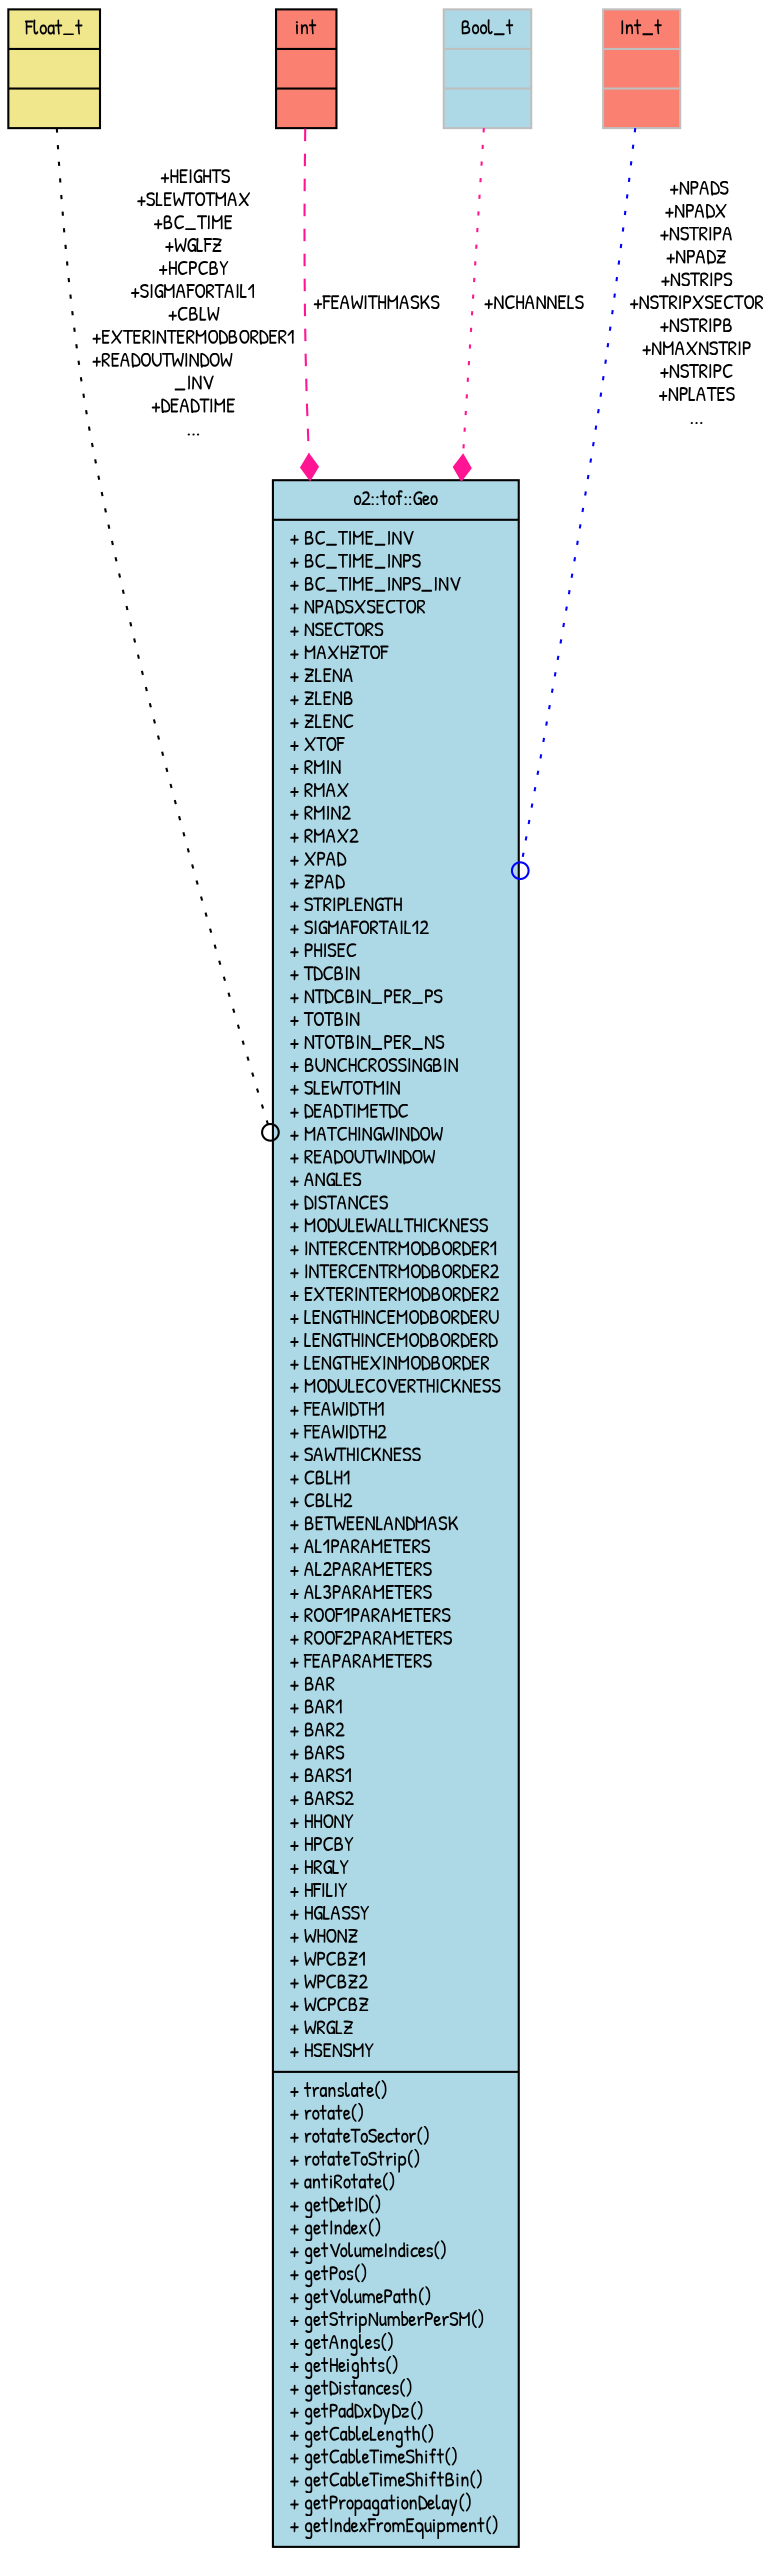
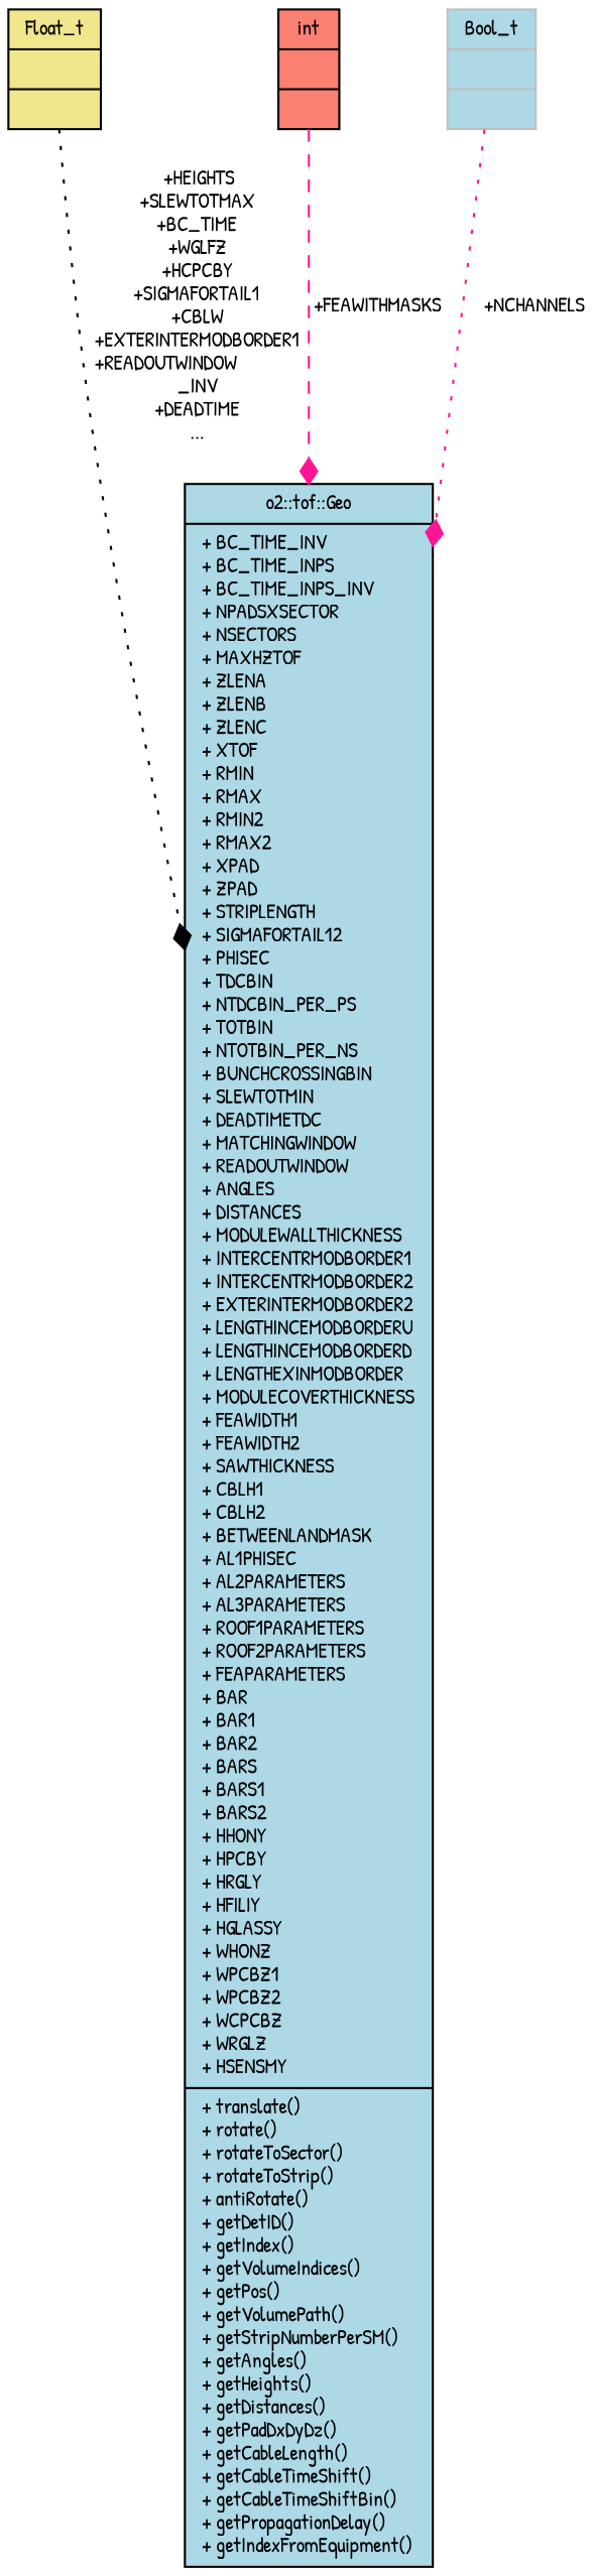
  digraph {
    fontname="Patrick Hand"
    node [color=black fillcolor=lightblue fontname="Patrick Hand" fontsize=10 shape=record style=filled]
    edge [arrowhead=odot color=deeppink fontname="Patrick Hand" fontsize=10 labelfontname=Helvetica labelfontsize=10 style=dotted]
-   n1 [fontcolor=black height=0.2 label="{o2::tof::Geo\n|+ BC_TIME_INV\l+ BC_TIME_INPS\l+ BC_TIME_INPS_INV\l+ NPADSXSECTOR\l+ NSECTORS\l+ MAXHZTOF\l+ ZLENA\l+ ZLENB\l+ ZLENC\l+ XTOF\l+ RMIN\l+ RMAX\l+ RMIN2\l+ RMAX2\l+ XPAD\l+ ZPAD\l+ STRIPLENGTH\l+ SIGMAFORTAIL12\l+ PHISEC\l+ TDCBIN\l+ NTDCBIN_PER_PS\l+ TOTBIN\l+ NTOTBIN_PER_NS\l+ BUNCHCROSSINGBIN\l+ SLEWTOTMIN\l+ DEADTIMETDC\l+ MATCHINGWINDOW\l+ READOUTWINDOW\l+ ANGLES\l+ DISTANCES\l+ MODULEWALLTHICKNESS\l+ INTERCENTRMODBORDER1\l+ INTERCENTRMODBORDER2\l+ EXTERINTERMODBORDER2\l+ LENGTHINCEMODBORDERU\l+ LENGTHINCEMODBORDERD\l+ LENGTHEXINMODBORDER\l+ MODULECOVERTHICKNESS\l+ FEAWIDTH1\l+ FEAWIDTH2\l+ SAWTHICKNESS\l+ CBLH1\l+ CBLH2\l+ BETWEENLANDMASK\l+ AL1PARAMETERS\l+ AL2PARAMETERS\l+ AL3PARAMETERS\l+ ROOF1PARAMETERS\l+ ROOF2PARAMETERS\l+ FEAPARAMETERS\l+ BAR\l+ BAR1\l+ BAR2\l+ BARS\l+ BARS1\l+ BARS2\l+ HHONY\l+ HPCBY\l+ HRGLY\l+ HFILIY\l+ HGLASSY\l+ WHONZ\l+ WPCBZ1\l+ WPCBZ2\l+ WCPCBZ\l+ WRGLZ\l+ HSENSMY\l|+ translate()\l+ rotate()\l+ rotateToSector()\l+ rotateToStrip()\l+ antiRotate()\l+ getDetID()\l+ getIndex()\l+ getVolumeIndices()\l+ getPos()\l+ getVolumePath()\l+ getStripNumberPerSM()\l+ getAngles()\l+ getHeights()\l+ getDistances()\l+ getPadDxDyDz()\l+ getCableLength()\l+ getCableTimeShift()\l+ getCableTimeShiftBin()\l+ getPropagationDelay()\l+ getIndexFromEquipment()\l}" width=0.4]
+   n1 [fontcolor=black height=0.2 label="{o2::tof::Geo\n|+ BC_TIME_INV\l+ BC_TIME_INPS\l+ BC_TIME_INPS_INV\l+ NPADSXSECTOR\l+ NSECTORS\l+ MAXHZTOF\l+ ZLENA\l+ ZLENB\l+ ZLENC\l+ XTOF\l+ RMIN\l+ RMAX\l+ RMIN2\l+ RMAX2\l+ XPAD\l+ ZPAD\l+ STRIPLENGTH\l+ SIGMAFORTAIL12\l+ PHISEC\l+ TDCBIN\l+ NTDCBIN_PER_PS\l+ TOTBIN\l+ NTOTBIN_PER_NS\l+ BUNCHCROSSINGBIN\l+ SLEWTOTMIN\l+ DEADTIMETDC\l+ MATCHINGWINDOW\l+ READOUTWINDOW\l+ ANGLES\l+ DISTANCES\l+ MODULEWALLTHICKNESS\l+ INTERCENTRMODBORDER1\l+ INTERCENTRMODBORDER2\l+ EXTERINTERMODBORDER2\l+ LENGTHINCEMODBORDERU\l+ LENGTHINCEMODBORDERD\l+ LENGTHEXINMODBORDER\l+ MODULECOVERTHICKNESS\l+ FEAWIDTH1\l+ FEAWIDTH2\l+ SAWTHICKNESS\l+ CBLH1\l+ CBLH2\l+ BETWEENLANDMASK\l+ AL1PHISEC\l+ AL2PARAMETERS\l+ AL3PARAMETERS\l+ ROOF1PARAMETERS\l+ ROOF2PARAMETERS\l+ FEAPARAMETERS\l+ BAR\l+ BAR1\l+ BAR2\l+ BARS\l+ BARS1\l+ BARS2\l+ HHONY\l+ HPCBY\l+ HRGLY\l+ HFILIY\l+ HGLASSY\l+ WHONZ\l+ WPCBZ1\l+ WPCBZ2\l+ WCPCBZ\l+ WRGLZ\l+ HSENSMY\l|+ translate()\l+ rotate()\l+ rotateToSector()\l+ rotateToStrip()\l+ antiRotate()\l+ getDetID()\l+ getIndex()\l+ getVolumeIndices()\l+ getPos()\l+ getVolumePath()\l+ getStripNumberPerSM()\l+ getAngles()\l+ getHeights()\l+ getDistances()\l+ getPadDxDyDz()\l+ getCableLength()\l+ getCableTimeShift()\l+ getCableTimeShiftBin()\l+ getPropagationDelay()\l+ getIndexFromEquipment()\l}" width=0.4]
    n2 [fillcolor=khaki height=0.2 label="{Float_t\n||}" width=0.4]
    n3 [fillcolor=salmon height=0.2 label="{int\n||}" width=0.4]
    n4 [color=grey75 height=0.2 label="{Bool_t\n||}" width=0.4]
-   n5 [color=grey75 fillcolor=salmon height=0.2 label="{Int_t\n||}" width=0.4]
-   n2 -> n1 [color=black label=" +HEIGHTS\n+SLEWTOTMAX\n+BC_TIME\n+WGLFZ\n+HCPCBY\n+SIGMAFORTAIL1\n+CBLW\n+EXTERINTERMODBORDER1\n+READOUTWINDOW\l_INV\n+DEADTIME\n..."]
+   n2 -> n1 [arrowhead=diamond color=black label=" +HEIGHTS\n+SLEWTOTMAX\n+BC_TIME\n+WGLFZ\n+HCPCBY\n+SIGMAFORTAIL1\n+CBLW\n+EXTERINTERMODBORDER1\n+READOUTWINDOW\l_INV\n+DEADTIME\n..."]
    n3 -> n1 [arrowhead=diamond label=" +FEAWITHMASKS" style=dashed]
    n4 -> n1 [arrowhead=diamond label=" +NCHANNELS"]
-   n5 -> n1 [color=blue label=" +NPADS\n+NPADX\n+NSTRIPA\n+NPADZ\n+NSTRIPS\n+NSTRIPXSECTOR\n+NSTRIPB\n+NMAXNSTRIP\n+NSTRIPC\n+NPLATES\n..."]
  }
